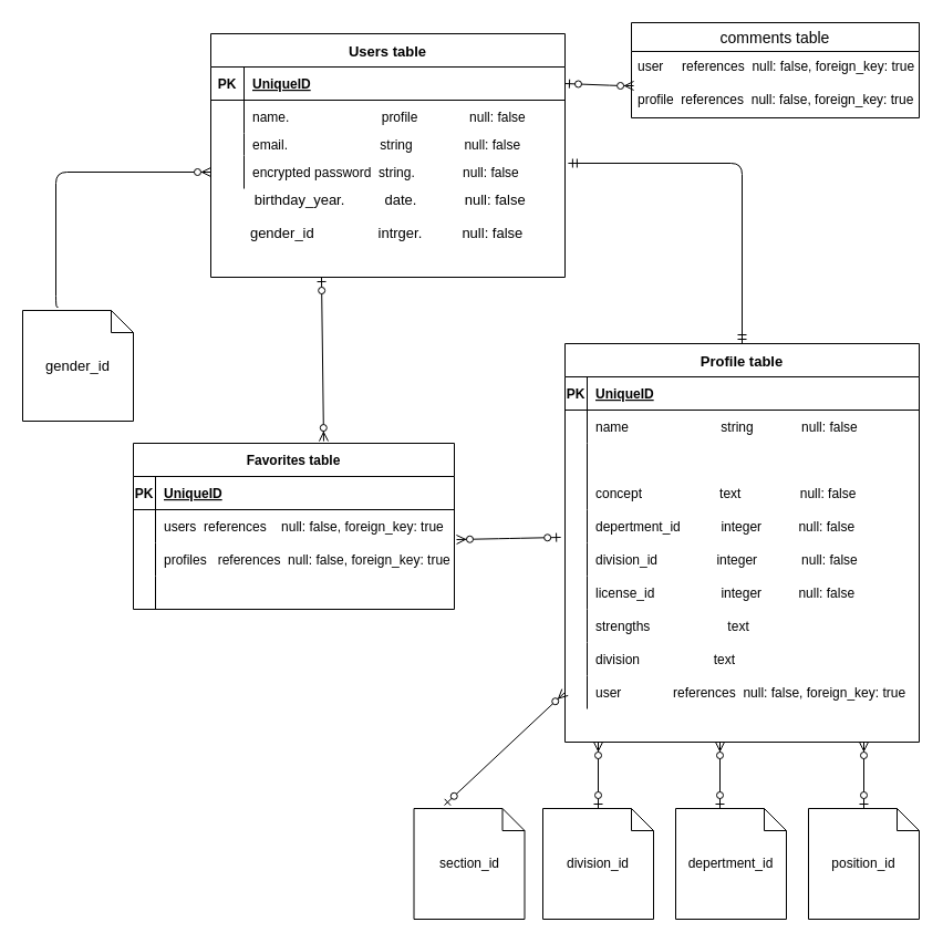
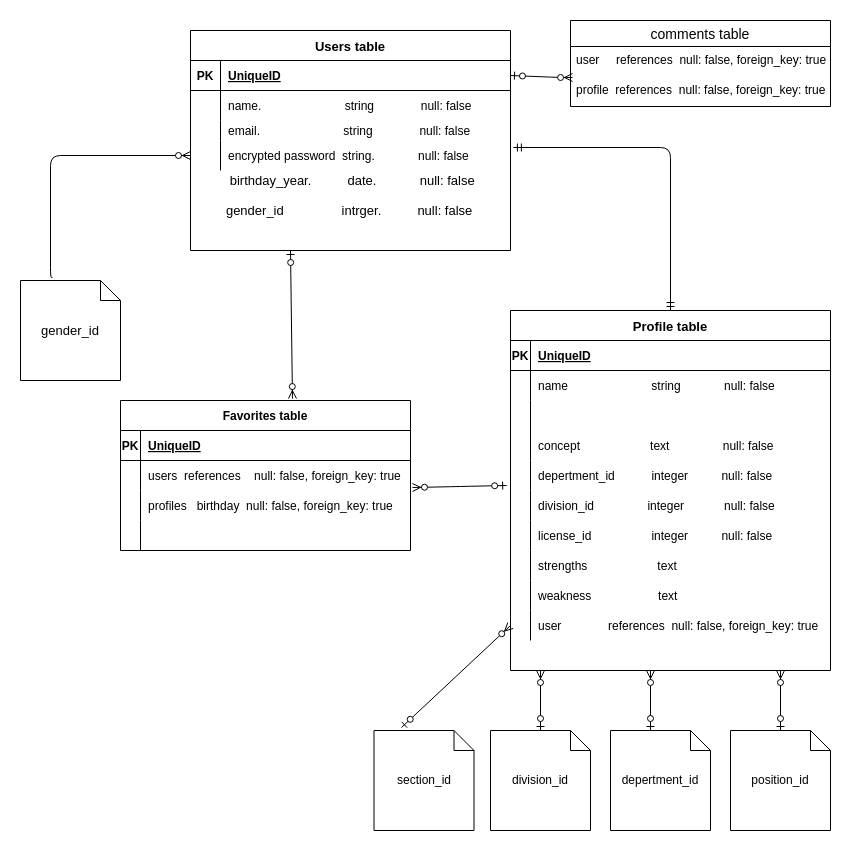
  <mxCell id="0" />
  <mxCell id="1" parent="0" />
  <mxCell id="2" value="Users table" style="shape=table;startSize=30;container=1;collapsible=1;childLayout=tableLayout;fixedRows=1;rowLines=0;fontStyle=1;align=center;resizeLast=1;fontSize=13;" parent="1" vertex="1"><mxGeometry x="190" y="30" width="320" height="220" as="geometry" /></mxCell>
  <mxCell id="3" value="" style="shape=partialRectangle;collapsible=0;dropTarget=0;pointerEvents=0;fillColor=none;top=0;left=0;bottom=1;right=0;points=[[0,0.5],[1,0.5]];portConstraint=eastwest;" parent="2" vertex="1"><mxGeometry y="30" width="320" height="30" as="geometry" /></mxCell>
  <mxCell id="4" value="PK" style="shape=partialRectangle;connectable=0;fillColor=none;top=0;left=0;bottom=0;right=0;fontStyle=1;overflow=hidden;" parent="3" vertex="1"><mxGeometry width="30" height="30" as="geometry" /></mxCell>
  <mxCell id="5" value="UniqueID" style="shape=partialRectangle;connectable=0;fillColor=none;top=0;left=0;bottom=0;right=0;align=left;spacingLeft=6;fontStyle=5;overflow=hidden;" parent="3" vertex="1"><mxGeometry x="30" width="290" height="30" as="geometry" /></mxCell>
  <mxCell id="6" value="" style="shape=partialRectangle;collapsible=0;dropTarget=0;pointerEvents=0;fillColor=none;top=0;left=0;bottom=0;right=0;points=[[0,0.5],[1,0.5]];portConstraint=eastwest;" parent="2" vertex="1"><mxGeometry y="60" width="320" height="30" as="geometry" /></mxCell>
  <mxCell id="7" value="" style="shape=partialRectangle;connectable=0;fillColor=none;top=0;left=0;bottom=0;right=0;editable=1;overflow=hidden;" parent="6" vertex="1"><mxGeometry width="30" height="30" as="geometry" /></mxCell>
- <mxCell id="8" value="name.                         profile              null: false" style="shape=partialRectangle;connectable=0;fillColor=none;top=0;left=0;bottom=0;right=0;align=left;spacingLeft=6;overflow=hidden;" parent="6" vertex="1"><mxGeometry x="30" width="290" height="30" as="geometry" /></mxCell>
+ <mxCell id="8" value="name.                         string              null: false" style="shape=partialRectangle;connectable=0;fillColor=none;top=0;left=0;bottom=0;right=0;align=left;spacingLeft=6;overflow=hidden;" parent="6" vertex="1"><mxGeometry x="30" width="290" height="30" as="geometry" /></mxCell>
  <mxCell id="9" value="" style="shape=partialRectangle;collapsible=0;dropTarget=0;pointerEvents=0;fillColor=none;top=0;left=0;bottom=0;right=0;points=[[0,0.5],[1,0.5]];portConstraint=eastwest;" parent="2" vertex="1"><mxGeometry y="90" width="320" height="20" as="geometry" /></mxCell>
  <mxCell id="10" value="" style="shape=partialRectangle;connectable=0;fillColor=none;top=0;left=0;bottom=0;right=0;editable=1;overflow=hidden;" parent="9" vertex="1"><mxGeometry width="30" height="20" as="geometry" /></mxCell>
  <mxCell id="11" value="email.                         string              null: false" style="shape=partialRectangle;connectable=0;fillColor=none;top=0;left=0;bottom=0;right=0;align=left;spacingLeft=6;overflow=hidden;" parent="9" vertex="1"><mxGeometry x="30" width="290" height="20" as="geometry" /></mxCell>
  <mxCell id="12" value="" style="shape=partialRectangle;collapsible=0;dropTarget=0;pointerEvents=0;fillColor=none;top=0;left=0;bottom=0;right=0;points=[[0,0.5],[1,0.5]];portConstraint=eastwest;" parent="2" vertex="1"><mxGeometry y="110" width="320" height="30" as="geometry" /></mxCell>
  <mxCell id="13" value="" style="shape=partialRectangle;connectable=0;fillColor=none;top=0;left=0;bottom=0;right=0;editable=1;overflow=hidden;" parent="12" vertex="1"><mxGeometry width="30" height="30" as="geometry" /></mxCell>
  <mxCell id="14" value="encrypted password  string.             null: false" style="shape=partialRectangle;connectable=0;fillColor=none;top=0;left=0;bottom=0;right=0;align=left;spacingLeft=6;overflow=hidden;" parent="12" vertex="1"><mxGeometry x="30" width="290" height="30" as="geometry" /></mxCell>
  <mxCell id="15" value="&amp;nbsp; &amp;nbsp; &amp;nbsp; &amp;nbsp; &amp;nbsp; &amp;nbsp; birthday_year.&amp;nbsp; &amp;nbsp; &amp;nbsp; &amp;nbsp; &amp;nbsp; date.&amp;nbsp; &amp;nbsp; &amp;nbsp; &amp;nbsp; &amp;nbsp; &amp;nbsp; null: false" style="text;html=1;align=center;verticalAlign=middle;resizable=0;points=[];autosize=1;strokeColor=none;fontSize=13;" parent="1" vertex="1"><mxGeometry x="180" y="170" width="300" height="20" as="geometry" /></mxCell>
  <mxCell id="16" value="&amp;nbsp; &amp;nbsp; &amp;nbsp; &amp;nbsp; &amp;nbsp;gender_id&amp;nbsp; &amp;nbsp; &amp;nbsp; &amp;nbsp; &amp;nbsp; &amp;nbsp; &amp;nbsp; &amp;nbsp; intrger.&amp;nbsp; &amp;nbsp; &amp;nbsp; &amp;nbsp; &amp;nbsp; null: false&amp;nbsp; &amp;nbsp; &amp;nbsp; &amp;nbsp;" style="text;html=1;align=center;verticalAlign=middle;resizable=0;points=[];autosize=1;strokeColor=none;fontSize=13;" parent="1" vertex="1"><mxGeometry x="185" y="200" width="320" height="20" as="geometry" /></mxCell>
  <mxCell id="17" value="gender_id" style="shape=note;size=20;whiteSpace=wrap;html=1;fontSize=13;" parent="1" vertex="1"><mxGeometry x="20" y="280" width="100" height="100" as="geometry" /></mxCell>
  <mxCell id="18" value="" style="edgeStyle=orthogonalEdgeStyle;fontSize=12;html=1;endArrow=ERzeroToMany;endFill=1;entryX=0;entryY=0.5;entryDx=0;entryDy=0;exitX=0.32;exitY=-0.03;exitDx=0;exitDy=0;exitPerimeter=0;" parent="1" source="17" target="12" edge="1"><mxGeometry width="100" height="100" relative="1" as="geometry"><mxPoint x="50" y="260" as="sourcePoint" /><mxPoint x="150" y="180" as="targetPoint" /><Array as="points"><mxPoint x="50" y="277" /><mxPoint x="50" y="155" /></Array></mxGeometry></mxCell>
  <mxCell id="19" value="Profile table" style="shape=table;startSize=30;container=1;collapsible=1;childLayout=tableLayout;fixedRows=1;rowLines=0;fontStyle=1;align=center;resizeLast=1;fontSize=13;" parent="1" vertex="1"><mxGeometry x="510" y="310" width="320" height="360" as="geometry" /></mxCell>
  <mxCell id="20" value="" style="shape=partialRectangle;collapsible=0;dropTarget=0;pointerEvents=0;fillColor=none;top=0;left=0;bottom=1;right=0;points=[[0,0.5],[1,0.5]];portConstraint=eastwest;" parent="19" vertex="1"><mxGeometry y="30" width="320" height="30" as="geometry" /></mxCell>
  <mxCell id="21" value="PK" style="shape=partialRectangle;connectable=0;fillColor=none;top=0;left=0;bottom=0;right=0;fontStyle=1;overflow=hidden;" parent="20" vertex="1"><mxGeometry width="20" height="30" as="geometry" /></mxCell>
  <mxCell id="22" value="UniqueID" style="shape=partialRectangle;connectable=0;fillColor=none;top=0;left=0;bottom=0;right=0;align=left;spacingLeft=6;fontStyle=5;overflow=hidden;" parent="20" vertex="1"><mxGeometry x="20" width="300" height="30" as="geometry" /></mxCell>
  <mxCell id="23" value="" style="shape=partialRectangle;collapsible=0;dropTarget=0;pointerEvents=0;fillColor=none;top=0;left=0;bottom=0;right=0;points=[[0,0.5],[1,0.5]];portConstraint=eastwest;" parent="19" vertex="1"><mxGeometry y="60" width="320" height="30" as="geometry" /></mxCell>
  <mxCell id="24" value="" style="shape=partialRectangle;connectable=0;fillColor=none;top=0;left=0;bottom=0;right=0;editable=1;overflow=hidden;" parent="23" vertex="1"><mxGeometry width="20" height="30" as="geometry" /></mxCell>
  <mxCell id="25" value="name                         string             null: false" style="shape=partialRectangle;connectable=0;fillColor=none;top=0;left=0;bottom=0;right=0;align=left;spacingLeft=6;overflow=hidden;" parent="23" vertex="1"><mxGeometry x="20" width="300" height="30" as="geometry" /></mxCell>
  <mxCell id="26" value="" style="shape=partialRectangle;collapsible=0;dropTarget=0;pointerEvents=0;fillColor=none;top=0;left=0;bottom=0;right=0;points=[[0,0.5],[1,0.5]];portConstraint=eastwest;" parent="19" vertex="1"><mxGeometry y="90" width="320" height="30" as="geometry" /></mxCell>
  <mxCell id="27" value="" style="shape=partialRectangle;connectable=0;fillColor=none;top=0;left=0;bottom=0;right=0;editable=1;overflow=hidden;" parent="26" vertex="1"><mxGeometry width="20" height="30" as="geometry" /></mxCell>
  <mxCell id="28" value="" style="shape=partialRectangle;collapsible=0;dropTarget=0;pointerEvents=0;fillColor=none;top=0;left=0;bottom=0;right=0;points=[[0,0.5],[1,0.5]];portConstraint=eastwest;" parent="19" vertex="1"><mxGeometry y="120" width="320" height="30" as="geometry" /></mxCell>
  <mxCell id="29" value="" style="shape=partialRectangle;connectable=0;fillColor=none;top=0;left=0;bottom=0;right=0;editable=1;overflow=hidden;" parent="28" vertex="1"><mxGeometry width="20" height="30" as="geometry" /></mxCell>
  <mxCell id="30" value="concept                     text                null: false" style="shape=partialRectangle;connectable=0;fillColor=none;top=0;left=0;bottom=0;right=0;align=left;spacingLeft=6;overflow=hidden;" parent="28" vertex="1"><mxGeometry x="20" width="300" height="30" as="geometry" /></mxCell>
  <mxCell id="31" value="" style="shape=partialRectangle;collapsible=0;dropTarget=0;pointerEvents=0;fillColor=none;top=0;left=0;bottom=0;right=0;points=[[0,0.5],[1,0.5]];portConstraint=eastwest;" parent="19" vertex="1"><mxGeometry y="150" width="320" height="30" as="geometry" /></mxCell>
  <mxCell id="32" value="" style="shape=partialRectangle;connectable=0;fillColor=none;top=0;left=0;bottom=0;right=0;editable=1;overflow=hidden;" parent="31" vertex="1"><mxGeometry width="20" height="30" as="geometry" /></mxCell>
  <mxCell id="33" value="depertment_id           integer          null: false" style="shape=partialRectangle;connectable=0;fillColor=none;top=0;left=0;bottom=0;right=0;align=left;spacingLeft=6;overflow=hidden;" parent="31" vertex="1"><mxGeometry x="20" width="300" height="30" as="geometry" /></mxCell>
  <mxCell id="34" value="" style="shape=partialRectangle;collapsible=0;dropTarget=0;pointerEvents=0;fillColor=none;top=0;left=0;bottom=0;right=0;points=[[0,0.5],[1,0.5]];portConstraint=eastwest;" parent="19" vertex="1"><mxGeometry y="180" width="320" height="30" as="geometry" /></mxCell>
  <mxCell id="35" value="" style="shape=partialRectangle;connectable=0;fillColor=none;top=0;left=0;bottom=0;right=0;editable=1;overflow=hidden;" parent="34" vertex="1"><mxGeometry width="20" height="30" as="geometry" /></mxCell>
  <mxCell id="36" value="division_id                integer            null: false" style="shape=partialRectangle;connectable=0;fillColor=none;top=0;left=0;bottom=0;right=0;align=left;spacingLeft=6;overflow=hidden;" parent="34" vertex="1"><mxGeometry x="20" width="300" height="30" as="geometry" /></mxCell>
  <mxCell id="37" value="" style="shape=partialRectangle;collapsible=0;dropTarget=0;pointerEvents=0;fillColor=none;top=0;left=0;bottom=0;right=0;points=[[0,0.5],[1,0.5]];portConstraint=eastwest;" parent="19" vertex="1"><mxGeometry y="210" width="320" height="30" as="geometry" /></mxCell>
  <mxCell id="38" value="" style="shape=partialRectangle;connectable=0;fillColor=none;top=0;left=0;bottom=0;right=0;editable=1;overflow=hidden;" parent="37" vertex="1"><mxGeometry width="20" height="30" as="geometry" /></mxCell>
  <mxCell id="39" value="license_id                  integer          null: false" style="shape=partialRectangle;connectable=0;fillColor=none;top=0;left=0;bottom=0;right=0;align=left;spacingLeft=6;overflow=hidden;" parent="37" vertex="1"><mxGeometry x="20" width="300" height="30" as="geometry" /></mxCell>
  <mxCell id="40" value="" style="shape=partialRectangle;collapsible=0;dropTarget=0;pointerEvents=0;fillColor=none;top=0;left=0;bottom=0;right=0;points=[[0,0.5],[1,0.5]];portConstraint=eastwest;" parent="19" vertex="1"><mxGeometry y="240" width="320" height="30" as="geometry" /></mxCell>
  <mxCell id="41" value="" style="shape=partialRectangle;connectable=0;fillColor=none;top=0;left=0;bottom=0;right=0;editable=1;overflow=hidden;" parent="40" vertex="1"><mxGeometry width="20" height="30" as="geometry" /></mxCell>
  <mxCell id="42" value="strengths                     text" style="shape=partialRectangle;connectable=0;fillColor=none;top=0;left=0;bottom=0;right=0;align=left;spacingLeft=6;overflow=hidden;" parent="40" vertex="1"><mxGeometry x="20" width="300" height="30" as="geometry" /></mxCell>
  <mxCell id="43" value="" style="shape=partialRectangle;collapsible=0;dropTarget=0;pointerEvents=0;fillColor=none;top=0;left=0;bottom=0;right=0;points=[[0,0.5],[1,0.5]];portConstraint=eastwest;" parent="19" vertex="1"><mxGeometry y="270" width="320" height="30" as="geometry" /></mxCell>
  <mxCell id="44" value="" style="shape=partialRectangle;connectable=0;fillColor=none;top=0;left=0;bottom=0;right=0;editable=1;overflow=hidden;" parent="43" vertex="1"><mxGeometry width="20" height="30" as="geometry" /></mxCell>
- <mxCell id="45" value="division                    text" style="shape=partialRectangle;connectable=0;fillColor=none;top=0;left=0;bottom=0;right=0;align=left;spacingLeft=6;overflow=hidden;" parent="43" vertex="1"><mxGeometry x="20" width="300" height="30" as="geometry" /></mxCell>
+ <mxCell id="45" value="weakness                    text" style="shape=partialRectangle;connectable=0;fillColor=none;top=0;left=0;bottom=0;right=0;align=left;spacingLeft=6;overflow=hidden;" parent="43" vertex="1"><mxGeometry x="20" width="300" height="30" as="geometry" /></mxCell>
  <mxCell id="46" value="" style="shape=partialRectangle;collapsible=0;dropTarget=0;pointerEvents=0;fillColor=none;top=0;left=0;bottom=0;right=0;points=[[0,0.5],[1,0.5]];portConstraint=eastwest;" parent="19" vertex="1"><mxGeometry y="300" width="320" height="30" as="geometry" /></mxCell>
  <mxCell id="47" value="" style="shape=partialRectangle;connectable=0;fillColor=none;top=0;left=0;bottom=0;right=0;editable=1;overflow=hidden;" parent="46" vertex="1"><mxGeometry width="20" height="30" as="geometry" /></mxCell>
  <mxCell id="48" value="user              references  null: false, foreign_key: true" style="shape=partialRectangle;connectable=0;fillColor=none;top=0;left=0;bottom=0;right=0;align=left;spacingLeft=6;overflow=hidden;" parent="46" vertex="1"><mxGeometry x="20" width="300" height="30" as="geometry" /></mxCell>
  <mxCell id="49" value="" style="edgeStyle=orthogonalEdgeStyle;fontSize=12;html=1;endArrow=ERmandOne;startArrow=ERmandOne;exitX=1.009;exitY=0.233;exitDx=0;exitDy=0;exitPerimeter=0;entryX=0.5;entryY=0;entryDx=0;entryDy=0;" parent="1" source="12" target="19" edge="1"><mxGeometry width="100" height="100" relative="1" as="geometry"><mxPoint x="570" y="260" as="sourcePoint" /><mxPoint x="660" y="300" as="targetPoint" /></mxGeometry></mxCell>
  <mxCell id="50" value="Favorites table" style="shape=table;startSize=30;container=1;collapsible=1;childLayout=tableLayout;fixedRows=1;rowLines=0;fontStyle=1;align=center;resizeLast=1;" parent="1" vertex="1"><mxGeometry x="120" y="400" width="290" height="150" as="geometry" /></mxCell>
  <mxCell id="51" value="" style="shape=partialRectangle;collapsible=0;dropTarget=0;pointerEvents=0;fillColor=none;top=0;left=0;bottom=1;right=0;points=[[0,0.5],[1,0.5]];portConstraint=eastwest;" parent="50" vertex="1"><mxGeometry y="30" width="290" height="30" as="geometry" /></mxCell>
  <mxCell id="52" value="PK" style="shape=partialRectangle;connectable=0;fillColor=none;top=0;left=0;bottom=0;right=0;fontStyle=1;overflow=hidden;" parent="51" vertex="1"><mxGeometry width="20" height="30" as="geometry" /></mxCell>
  <mxCell id="53" value="UniqueID" style="shape=partialRectangle;connectable=0;fillColor=none;top=0;left=0;bottom=0;right=0;align=left;spacingLeft=6;fontStyle=5;overflow=hidden;" parent="51" vertex="1"><mxGeometry x="20" width="270" height="30" as="geometry" /></mxCell>
  <mxCell id="54" value="" style="shape=partialRectangle;collapsible=0;dropTarget=0;pointerEvents=0;fillColor=none;top=0;left=0;bottom=0;right=0;points=[[0,0.5],[1,0.5]];portConstraint=eastwest;" parent="50" vertex="1"><mxGeometry y="60" width="290" height="30" as="geometry" /></mxCell>
  <mxCell id="55" value="" style="shape=partialRectangle;connectable=0;fillColor=none;top=0;left=0;bottom=0;right=0;editable=1;overflow=hidden;" parent="54" vertex="1"><mxGeometry width="20" height="30" as="geometry" /></mxCell>
  <mxCell id="56" value="users  references    null: false, foreign_key: true" style="shape=partialRectangle;connectable=0;fillColor=none;top=0;left=0;bottom=0;right=0;align=left;spacingLeft=6;overflow=hidden;" parent="54" vertex="1"><mxGeometry x="20" width="270" height="30" as="geometry" /></mxCell>
  <mxCell id="57" value="" style="shape=partialRectangle;collapsible=0;dropTarget=0;pointerEvents=0;fillColor=none;top=0;left=0;bottom=0;right=0;points=[[0,0.5],[1,0.5]];portConstraint=eastwest;" parent="50" vertex="1"><mxGeometry y="90" width="290" height="30" as="geometry" /></mxCell>
  <mxCell id="58" value="" style="shape=partialRectangle;connectable=0;fillColor=none;top=0;left=0;bottom=0;right=0;editable=1;overflow=hidden;" parent="57" vertex="1"><mxGeometry width="20" height="30" as="geometry" /></mxCell>
- <mxCell id="59" value="profiles   references  null: false, foreign_key: true" style="shape=partialRectangle;connectable=0;fillColor=none;top=0;left=0;bottom=0;right=0;align=left;spacingLeft=6;overflow=hidden;" parent="57" vertex="1"><mxGeometry x="20" width="270" height="30" as="geometry" /></mxCell>
+ <mxCell id="59" value="profiles   birthday  null: false, foreign_key: true" style="shape=partialRectangle;connectable=0;fillColor=none;top=0;left=0;bottom=0;right=0;align=left;spacingLeft=6;overflow=hidden;" parent="57" vertex="1"><mxGeometry x="20" width="270" height="30" as="geometry" /></mxCell>
  <mxCell id="60" value="" style="shape=partialRectangle;collapsible=0;dropTarget=0;pointerEvents=0;fillColor=none;top=0;left=0;bottom=0;right=0;points=[[0,0.5],[1,0.5]];portConstraint=eastwest;" parent="50" vertex="1"><mxGeometry y="120" width="290" height="30" as="geometry" /></mxCell>
  <mxCell id="61" value="" style="shape=partialRectangle;connectable=0;fillColor=none;top=0;left=0;bottom=0;right=0;editable=1;overflow=hidden;" parent="60" vertex="1"><mxGeometry width="20" height="30" as="geometry" /></mxCell>
  <mxCell id="62" value="" style="shape=partialRectangle;connectable=0;fillColor=none;top=0;left=0;bottom=0;right=0;align=left;spacingLeft=6;overflow=hidden;" parent="60" vertex="1"><mxGeometry x="20" width="270" height="30" as="geometry" /></mxCell>
  <mxCell id="63" value="" style="fontSize=12;html=1;endArrow=ERzeroToMany;startArrow=ERzeroToOne;exitX=-0.012;exitY=0.833;exitDx=0;exitDy=0;exitPerimeter=0;" parent="1" source="31" edge="1"><mxGeometry width="100" height="100" relative="1" as="geometry"><mxPoint x="410" y="486" as="sourcePoint" /><mxPoint x="412" y="487" as="targetPoint" /><Array as="points"><mxPoint x="460" y="486" /></Array></mxGeometry></mxCell>
  <mxCell id="64" value="" style="fontSize=12;html=1;endArrow=ERzeroToMany;startArrow=ERzeroToOne;entryX=0.593;entryY=-0.013;entryDx=0;entryDy=0;entryPerimeter=0;" parent="1" target="50" edge="1"><mxGeometry width="100" height="100" relative="1" as="geometry"><mxPoint x="290" y="250" as="sourcePoint" /><mxPoint x="286" y="390" as="targetPoint" /></mxGeometry></mxCell>
  <mxCell id="65" value="position_id" style="shape=note;size=20;whiteSpace=wrap;html=1;" parent="1" vertex="1"><mxGeometry x="730" y="730" width="100" height="100" as="geometry" /></mxCell>
  <mxCell id="66" value="depertment_id" style="shape=note;size=20;whiteSpace=wrap;html=1;" parent="1" vertex="1"><mxGeometry x="610" y="730" width="100" height="100" as="geometry" /></mxCell>
  <mxCell id="67" value="division_id" style="shape=note;size=20;whiteSpace=wrap;html=1;" parent="1" vertex="1"><mxGeometry x="490" y="730" width="100" height="100" as="geometry" /></mxCell>
  <mxCell id="68" value="section_id" style="shape=note;size=20;whiteSpace=wrap;html=1;" parent="1" vertex="1"><mxGeometry x="373.5" y="730" width="100" height="100" as="geometry" /></mxCell>
  <mxCell id="69" value="" style="fontSize=12;html=1;endArrow=ERzeroToMany;startArrow=ERzeroToOne;exitX=0.5;exitY=0;exitDx=0;exitDy=0;exitPerimeter=0;" parent="1" source="65" edge="1"><mxGeometry width="100" height="100" relative="1" as="geometry"><mxPoint x="510" y="680" as="sourcePoint" /><mxPoint x="780" y="670" as="targetPoint" /></mxGeometry></mxCell>
  <mxCell id="70" value="" style="fontSize=12;html=1;endArrow=ERzeroToMany;startArrow=ERzeroToOne;exitX=0;exitY=0;exitDx=40;exitDy=0;exitPerimeter=0;" parent="1" source="66" edge="1"><mxGeometry width="100" height="100" relative="1" as="geometry"><mxPoint x="510" y="680" as="sourcePoint" /><mxPoint x="650" y="670" as="targetPoint" /></mxGeometry></mxCell>
  <mxCell id="71" value="" style="fontSize=12;html=1;endArrow=ERzeroToMany;startArrow=ERzeroToOne;exitX=0.5;exitY=0;exitDx=0;exitDy=0;exitPerimeter=0;" parent="1" source="67" edge="1"><mxGeometry width="100" height="100" relative="1" as="geometry"><mxPoint x="510" y="680" as="sourcePoint" /><mxPoint x="540" y="670" as="targetPoint" /></mxGeometry></mxCell>
  <mxCell id="72" value="" style="fontSize=12;html=1;endArrow=ERzeroToMany;startArrow=ERzeroToOne;exitX=0.275;exitY=-0.03;exitDx=0;exitDy=0;exitPerimeter=0;entryX=0;entryY=0.5;entryDx=0;entryDy=0;" parent="1" source="68" target="46" edge="1"><mxGeometry width="100" height="100" relative="1" as="geometry"><mxPoint x="510" y="680" as="sourcePoint" /><mxPoint x="610" y="580" as="targetPoint" /></mxGeometry></mxCell>
  <mxCell id="73" value="comments table" style="swimlane;fontStyle=0;childLayout=stackLayout;horizontal=1;startSize=26;horizontalStack=0;resizeParent=1;resizeParentMax=0;resizeLast=0;collapsible=1;marginBottom=0;align=center;fontSize=14;" vertex="1" parent="1"><mxGeometry x="570" y="20" width="260" height="86" as="geometry" /></mxCell>
  <mxCell id="74" value="user     references  null: false, foreign_key: true" style="text;strokeColor=none;fillColor=none;spacingLeft=4;spacingRight=4;overflow=hidden;rotatable=0;points=[[0,0.5],[1,0.5]];portConstraint=eastwest;fontSize=12;" vertex="1" parent="73"><mxGeometry y="26" width="260" height="30" as="geometry" /></mxCell>
  <mxCell id="75" value="profile  references  null: false, foreign_key: true" style="text;strokeColor=none;fillColor=none;spacingLeft=4;spacingRight=4;overflow=hidden;rotatable=0;points=[[0,0.5],[1,0.5]];portConstraint=eastwest;fontSize=12;" vertex="1" parent="73"><mxGeometry y="56" width="260" height="30" as="geometry" /></mxCell>
  <mxCell id="76" value="" style="fontSize=12;html=1;endArrow=ERzeroToMany;startArrow=ERzeroToOne;exitX=1;exitY=0.5;exitDx=0;exitDy=0;entryX=0.008;entryY=1.033;entryDx=0;entryDy=0;entryPerimeter=0;" edge="1" parent="1" source="3" target="74"><mxGeometry width="100" height="100" relative="1" as="geometry"><mxPoint x="473.5" y="170" as="sourcePoint" /><mxPoint x="573.5" y="70" as="targetPoint" /><Array as="points"><mxPoint x="560" y="77" /></Array></mxGeometry></mxCell>
